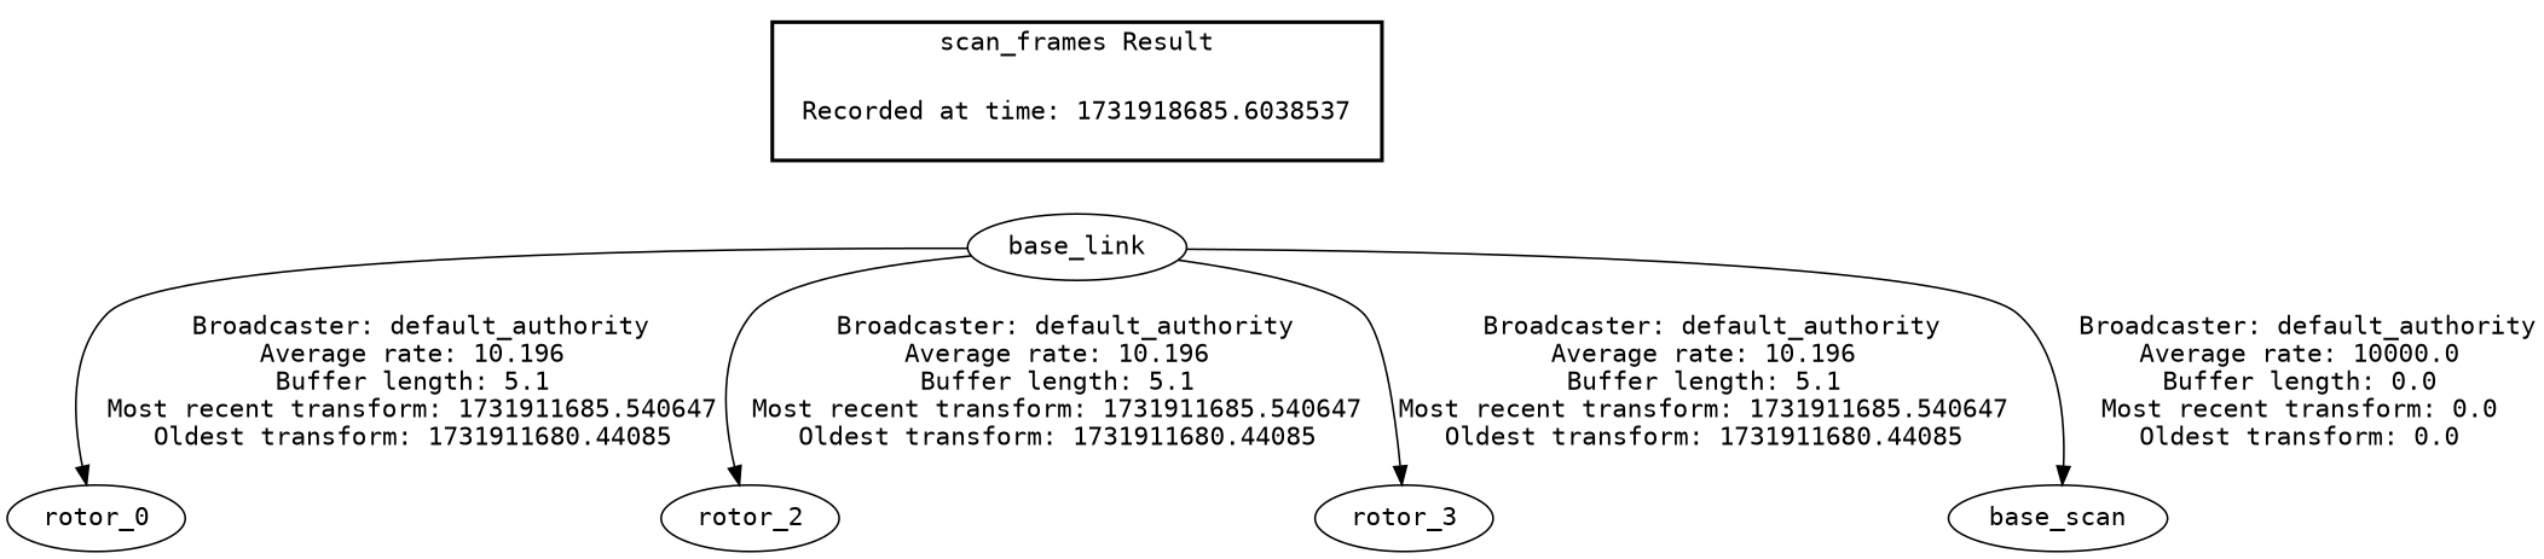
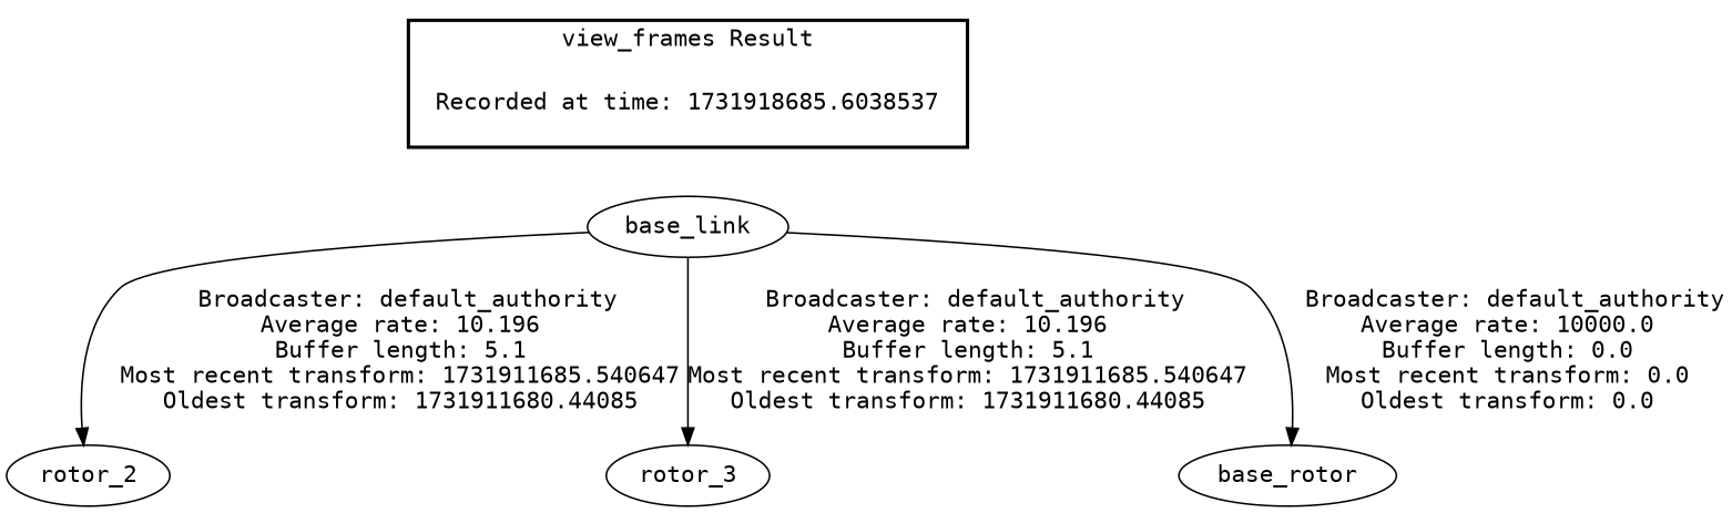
  digraph {
    fontname="DejaVu Sans Mono"
    node [fontname="DejaVu Sans Mono"]
    edge [fontname="DejaVu Sans Mono"]
    n1 [label="Recorded at time: 1731918685.6038537" shape=plaintext]
    base_link
-   rotor_0
    rotor_2
    rotor_3
-   base_scan
+   base_scan [label=base_rotor]
    subgraph cluster_1 {
      color=black
-     label="scan_frames Result"
+     label="view_frames Result"
      style=bold
      n1
    }
    n1 -> base_link [style=invis]
-   base_link -> rotor_0 [label=" Broadcaster: default_authority\nAverage rate: 10.196\nBuffer length: 5.1\nMost recent transform: 1731911685.540647\nOldest transform: 1731911680.44085\n"]
    base_link -> rotor_2 [label=" Broadcaster: default_authority\nAverage rate: 10.196\nBuffer length: 5.1\nMost recent transform: 1731911685.540647\nOldest transform: 1731911680.44085\n"]
    base_link -> rotor_3 [label=" Broadcaster: default_authority\nAverage rate: 10.196\nBuffer length: 5.1\nMost recent transform: 1731911685.540647\nOldest transform: 1731911680.44085\n"]
    base_link -> base_scan [label=" Broadcaster: default_authority\nAverage rate: 10000.0\nBuffer length: 0.0\nMost recent transform: 0.0\nOldest transform: 0.0\n"]
  }
